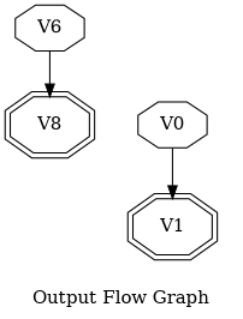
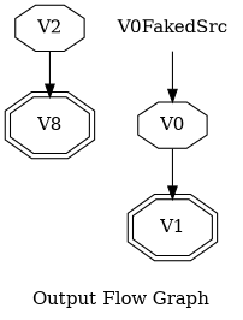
  digraph {
    label="Output Flow Graph"
    rankdir=TB
    node [shape=octagon]
-   n1 [label=V6]
+   n1 [label=V2]
    n2 [label=V8 shape=doubleoctagon]
    n3 [label=V0]
    n4 [label=V1 shape=doubleoctagon]
+   V0FakedSrc [shape=none]
    n1 -> n2
    n3 -> n4
+   V0FakedSrc -> n3
  }
